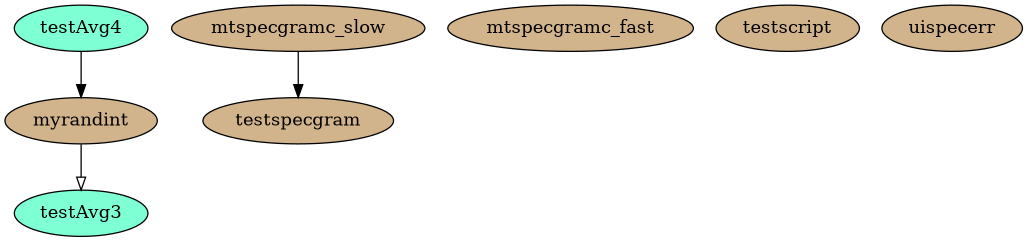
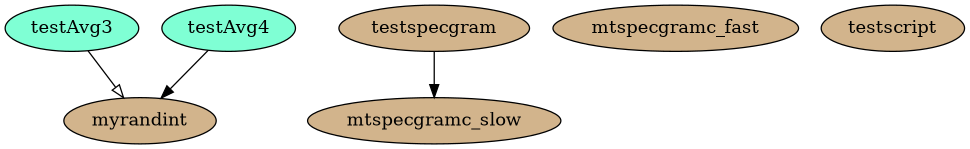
  digraph {
    node [fillcolor=tan style=filled]
    edge [arrowhead=normal]
    myrandint
    testAvg3 [fillcolor=aquamarine]
    testAvg4 [fillcolor=aquamarine]
    testspecgram
    mtspecgramc_slow
    mtspecgramc_fast
    testscript
-   uispecerr
-   myrandint -> testAvg3 [arrowhead=onormal]
+   testAvg3 -> myrandint [arrowhead=onormal]
    testAvg4 -> myrandint
-   mtspecgramc_slow -> testspecgram
+   testspecgram -> mtspecgramc_slow
  }
